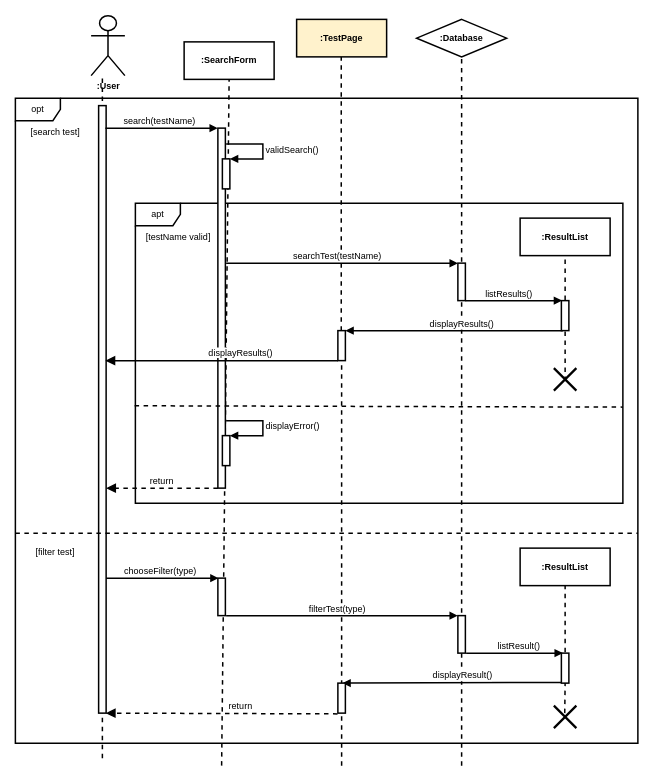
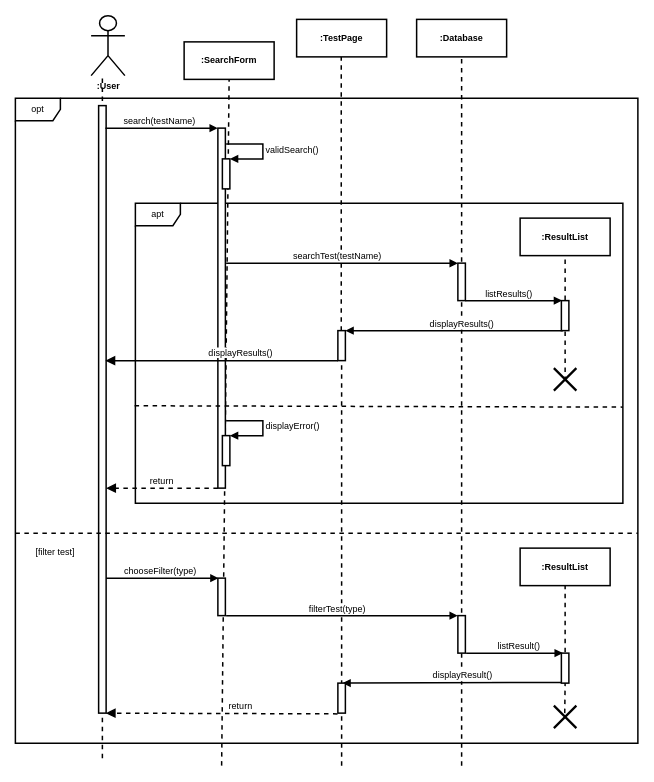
  <mxCell id="0" />
  <mxCell id="1" parent="0" />
  <mxCell id="2" value="opt" style="shape=umlFrame;whiteSpace=wrap;html=1;strokeWidth=2;" vertex="1" parent="1"><mxGeometry x="20" y="130" width="830" height="860" as="geometry" /></mxCell>
  <mxCell id="3" value="apt" style="shape=umlFrame;whiteSpace=wrap;html=1;strokeWidth=2;" vertex="1" parent="1"><mxGeometry x="180" y="270" width="650" height="400" as="geometry" /></mxCell>
  <mxCell id="4" value="" style="endArrow=none;dashed=1;html=1;rounded=0;strokeWidth=2;fontSize=12;entryX=0.5;entryY=1;entryDx=0;entryDy=0;startArrow=none;" edge="1" parent="1" source="34"><mxGeometry width="50" height="50" relative="1" as="geometry"><mxPoint x="454.5" y="710" as="sourcePoint" /><mxPoint x="454.5" y="65" as="targetPoint" /></mxGeometry></mxCell>
  <mxCell id="5" value="" style="endArrow=none;dashed=1;html=1;rounded=0;strokeWidth=2;fontSize=12;entryX=0.5;entryY=1;entryDx=0;entryDy=0;exitX=0.5;exitY=0.567;exitDx=0;exitDy=0;exitPerimeter=0;" edge="1" parent="1" source="32" target="19"><mxGeometry width="50" height="50" relative="1" as="geometry"><mxPoint x="753" y="480" as="sourcePoint" /><mxPoint x="752.5" y="330" as="targetPoint" /></mxGeometry></mxCell>
  <mxCell id="6" value="" style="endArrow=none;dashed=1;html=1;rounded=0;strokeWidth=2;fontSize=12;" edge="1" parent="1"><mxGeometry width="50" height="50" relative="1" as="geometry"><mxPoint x="136" y="1010" as="sourcePoint" /><mxPoint x="136" y="100" as="targetPoint" /></mxGeometry></mxCell>
  <mxCell id="7" value="" style="endArrow=none;dashed=1;html=1;rounded=0;strokeWidth=2;fontSize=12;entryX=0.5;entryY=1;entryDx=0;entryDy=0;" edge="1" parent="1" target="15"><mxGeometry width="50" height="50" relative="1" as="geometry"><mxPoint x="615" y="1020" as="sourcePoint" /><mxPoint x="614.5" y="100" as="targetPoint" /></mxGeometry></mxCell>
  <mxCell id="8" value="" style="endArrow=none;dashed=1;html=1;rounded=0;strokeWidth=2;fontSize=12;entryX=0.5;entryY=1;entryDx=0;entryDy=0;" edge="1" parent="1" target="12"><mxGeometry width="50" height="50" relative="1" as="geometry"><mxPoint x="295" y="1020" as="sourcePoint" /><mxPoint x="294.5" y="100" as="targetPoint" /></mxGeometry></mxCell>
  <mxCell id="9" value=":User" style="shape=umlActor;verticalLabelPosition=bottom;verticalAlign=top;html=1;outlineConnect=0;strokeWidth=2;fontStyle=1" vertex="1" parent="1"><mxGeometry x="121" y="20" width="45" height="80" as="geometry" /></mxCell>
  <mxCell id="10" value="" style="html=1;points=[];perimeter=orthogonalPerimeter;strokeWidth=2;" vertex="1" parent="1"><mxGeometry x="131" y="140" width="10" height="810" as="geometry" /></mxCell>
  <mxCell id="11" value="" style="html=1;points=[];perimeter=orthogonalPerimeter;strokeWidth=2;" vertex="1" parent="1"><mxGeometry x="290" y="170" width="10" height="480" as="geometry" /></mxCell>
  <mxCell id="12" value=":SearchForm" style="rounded=0;whiteSpace=wrap;html=1;strokeWidth=2;fontStyle=1" vertex="1" parent="1"><mxGeometry x="245" y="55" width="120" height="50" as="geometry" /></mxCell>
  <mxCell id="13" value="" style="endArrow=block;html=1;rounded=0;strokeWidth=2;endFill=1;" edge="1" parent="1"><mxGeometry width="50" height="50" relative="1" as="geometry"><mxPoint x="140" y="170" as="sourcePoint" /><mxPoint x="290" y="170" as="targetPoint" /></mxGeometry></mxCell>
  <mxCell id="14" value="search(testName)" style="edgeLabel;html=1;align=center;verticalAlign=middle;resizable=0;points=[];fontSize=12;" vertex="1" connectable="0" parent="13"><mxGeometry x="-0.047" y="-2" relative="1" as="geometry"><mxPoint y="-12" as="offset" /></mxGeometry></mxCell>
- <mxCell id="15" value=":Database" style="rhombus;whiteSpace=wrap;html=1;strokeWidth=2;fontStyle=1;" vertex="1" parent="1"><mxGeometry x="555" y="25" width="120" height="50" as="geometry" /></mxCell>
+ <mxCell id="15" value=":Database" style="rounded=0;whiteSpace=wrap;html=1;strokeWidth=2;fontStyle=1" vertex="1" parent="1"><mxGeometry x="555" y="25" width="120" height="50" as="geometry" /></mxCell>
  <mxCell id="16" value="" style="html=1;points=[];perimeter=orthogonalPerimeter;strokeWidth=2;" vertex="1" parent="1"><mxGeometry x="610" y="350" width="10" height="50" as="geometry" /></mxCell>
  <mxCell id="17" value="" style="html=1;points=[];perimeter=orthogonalPerimeter;strokeWidth=2;fontSize=12;" vertex="1" parent="1"><mxGeometry x="296" y="211" width="10" height="40" as="geometry" /></mxCell>
  <mxCell id="18" value="validSearch()" style="edgeStyle=orthogonalEdgeStyle;html=1;align=left;spacingLeft=2;endArrow=block;rounded=0;entryX=1;entryY=0;strokeWidth=2;fontSize=12;" edge="1" parent="1" target="17"><mxGeometry relative="1" as="geometry"><mxPoint x="301" y="191" as="sourcePoint" /><Array as="points"><mxPoint x="350" y="191" /><mxPoint x="350" y="211" /></Array></mxGeometry></mxCell>
  <mxCell id="19" value=":ResultList" style="rounded=0;whiteSpace=wrap;html=1;strokeWidth=2;fontStyle=1" vertex="1" parent="1"><mxGeometry x="693" y="290" width="120" height="50" as="geometry" /></mxCell>
  <mxCell id="20" value="" style="endArrow=block;html=1;rounded=0;strokeWidth=2;endFill=1;exitX=1;exitY=0.056;exitDx=0;exitDy=0;exitPerimeter=0;" edge="1" parent="1" target="16"><mxGeometry width="50" height="50" relative="1" as="geometry"><mxPoint x="301" y="350.16" as="sourcePoint" /><mxPoint x="450" y="350" as="targetPoint" /></mxGeometry></mxCell>
  <mxCell id="21" value="searchTest(testName)" style="edgeLabel;html=1;align=center;verticalAlign=middle;resizable=0;points=[];fontSize=12;" vertex="1" connectable="0" parent="20"><mxGeometry x="-0.047" y="-2" relative="1" as="geometry"><mxPoint y="-12" as="offset" /></mxGeometry></mxCell>
  <mxCell id="22" value="" style="html=1;points=[];perimeter=orthogonalPerimeter;strokeWidth=2;" vertex="1" parent="1"><mxGeometry x="748" y="400" width="10" height="40" as="geometry" /></mxCell>
  <mxCell id="23" value="" style="endArrow=block;html=1;rounded=0;strokeWidth=2;endFill=1;exitX=1;exitY=0.056;exitDx=0;exitDy=0;exitPerimeter=0;" edge="1" parent="1"><mxGeometry width="50" height="50" relative="1" as="geometry"><mxPoint x="620" y="400.16" as="sourcePoint" /><mxPoint x="749" y="400" as="targetPoint" /></mxGeometry></mxCell>
  <mxCell id="24" value="&amp;nbsp;listResults()" style="edgeLabel;html=1;align=center;verticalAlign=middle;resizable=0;points=[];fontSize=12;" vertex="1" connectable="0" parent="23"><mxGeometry x="-0.047" y="-2" relative="1" as="geometry"><mxPoint x="-6" y="-12" as="offset" /></mxGeometry></mxCell>
  <mxCell id="25" value="" style="endArrow=block;html=1;rounded=0;strokeWidth=2;endFill=1;" edge="1" parent="1" target="34"><mxGeometry width="50" height="50" relative="1" as="geometry"><mxPoint x="750" y="440" as="sourcePoint" /><mxPoint x="480" y="440" as="targetPoint" /></mxGeometry></mxCell>
  <mxCell id="26" value="displayResults()" style="edgeLabel;html=1;align=center;verticalAlign=middle;resizable=0;points=[];fontSize=12;" vertex="1" connectable="0" parent="25"><mxGeometry x="-0.047" y="-2" relative="1" as="geometry"><mxPoint x="2" y="-8" as="offset" /></mxGeometry></mxCell>
  <mxCell id="27" value="" style="html=1;points=[];perimeter=orthogonalPerimeter;strokeWidth=2;fontSize=12;" vertex="1" parent="1"><mxGeometry x="296" y="580" width="10" height="40" as="geometry" /></mxCell>
  <mxCell id="28" value="displayError()" style="edgeStyle=orthogonalEdgeStyle;html=1;align=left;spacingLeft=2;endArrow=block;rounded=0;entryX=1;entryY=0;strokeWidth=2;fontSize=12;" edge="1" parent="1" target="27"><mxGeometry relative="1" as="geometry"><mxPoint x="301" y="560" as="sourcePoint" /><Array as="points"><mxPoint x="350" y="560" /><mxPoint x="350" y="580" /></Array></mxGeometry></mxCell>
  <mxCell id="29" value="return" style="html=1;verticalAlign=bottom;endArrow=block;dashed=1;endSize=8;rounded=0;strokeWidth=2;fontSize=12;endFill=1;" edge="1" parent="1"><mxGeometry relative="1" as="geometry"><mxPoint x="290" y="650" as="sourcePoint" /><mxPoint x="141" y="650" as="targetPoint" /></mxGeometry></mxCell>
  <mxCell id="30" value="" style="endArrow=none;dashed=1;html=1;rounded=0;strokeWidth=2;fontSize=12;exitX=-0.002;exitY=0.533;exitDx=0;exitDy=0;exitPerimeter=0;" edge="1" parent="1"><mxGeometry width="50" height="50" relative="1" as="geometry"><mxPoint x="178.98" y="540.2" as="sourcePoint" /><mxPoint x="830" y="542" as="targetPoint" /></mxGeometry></mxCell>
- <mxCell id="31" value="[testName valid]" style="text;html=1;strokeColor=none;fillColor=none;align=center;verticalAlign=middle;whiteSpace=wrap;rounded=0;strokeWidth=2;fontSize=12;" vertex="1" parent="1"><mxGeometry x="190" y="300" width="95" height="30" as="geometry" /></mxCell>
  <mxCell id="32" value="" style="shape=umlDestroy;whiteSpace=wrap;html=1;strokeWidth=3;fontSize=12;" vertex="1" parent="1"><mxGeometry x="738" y="490" width="30" height="30" as="geometry" /></mxCell>
- <mxCell id="33" value=":TestPage" style="rounded=0;whiteSpace=wrap;html=1;strokeWidth=2;fontStyle=1;fillColor=#fff2cc;" vertex="1" parent="1"><mxGeometry x="395" y="25" width="120" height="50" as="geometry" /></mxCell>
+ <mxCell id="33" value=":TestPage" style="rounded=0;whiteSpace=wrap;html=1;strokeWidth=2;fontStyle=1" vertex="1" parent="1"><mxGeometry x="395" y="25" width="120" height="50" as="geometry" /></mxCell>
  <mxCell id="34" value="" style="html=1;points=[];perimeter=orthogonalPerimeter;strokeWidth=2;" vertex="1" parent="1"><mxGeometry x="450" y="440" width="10" height="40" as="geometry" /></mxCell>
  <mxCell id="35" value="" style="endArrow=none;dashed=1;html=1;rounded=0;strokeWidth=2;fontSize=12;entryX=0.5;entryY=1;entryDx=0;entryDy=0;" edge="1" parent="1" target="34"><mxGeometry width="50" height="50" relative="1" as="geometry"><mxPoint x="455" y="1020" as="sourcePoint" /><mxPoint x="454.5" y="65" as="targetPoint" /></mxGeometry></mxCell>
  <mxCell id="36" value="displayResults()" style="html=1;verticalAlign=bottom;endArrow=block;endSize=8;rounded=0;strokeWidth=2;fontSize=12;endFill=1;exitX=0;exitY=1;exitDx=0;exitDy=0;exitPerimeter=0;" edge="1" parent="1" source="34"><mxGeometry x="-0.159" y="-1" relative="1" as="geometry"><mxPoint x="290" y="469" as="sourcePoint" /><mxPoint x="140" y="480" as="targetPoint" /><mxPoint as="offset" /></mxGeometry></mxCell>
- <mxCell id="37" value="[search test]" style="text;html=1;strokeColor=none;fillColor=none;align=center;verticalAlign=middle;whiteSpace=wrap;rounded=0;strokeWidth=2;fontSize=12;" vertex="1" parent="1"><mxGeometry x="26" y="160" width="95" height="30" as="geometry" /></mxCell>
  <mxCell id="38" value="" style="endArrow=none;dashed=1;html=1;rounded=0;strokeWidth=2;fontSize=12;" edge="1" parent="1"><mxGeometry width="50" height="50" relative="1" as="geometry"><mxPoint x="20" y="710" as="sourcePoint" /><mxPoint x="850" y="710" as="targetPoint" /></mxGeometry></mxCell>
  <mxCell id="39" value="" style="endArrow=block;html=1;rounded=0;strokeWidth=2;endFill=1;" edge="1" parent="1"><mxGeometry width="50" height="50" relative="1" as="geometry"><mxPoint x="141" y="770" as="sourcePoint" /><mxPoint x="291" y="770" as="targetPoint" /></mxGeometry></mxCell>
  <mxCell id="40" value="chooseFilter(type)" style="edgeLabel;html=1;align=center;verticalAlign=middle;resizable=0;points=[];fontSize=12;" vertex="1" connectable="0" parent="39"><mxGeometry x="-0.047" y="-2" relative="1" as="geometry"><mxPoint y="-12" as="offset" /></mxGeometry></mxCell>
  <mxCell id="41" value="" style="html=1;points=[];perimeter=orthogonalPerimeter;strokeWidth=2;" vertex="1" parent="1"><mxGeometry x="290" y="770" width="10" height="50" as="geometry" /></mxCell>
  <mxCell id="42" value="" style="endArrow=block;html=1;rounded=0;strokeWidth=2;endFill=1;exitX=1;exitY=0.056;exitDx=0;exitDy=0;exitPerimeter=0;" edge="1" parent="1"><mxGeometry width="50" height="50" relative="1" as="geometry"><mxPoint x="301" y="820" as="sourcePoint" /><mxPoint x="610" y="820" as="targetPoint" /></mxGeometry></mxCell>
  <mxCell id="43" value="filterTest(type)" style="edgeLabel;html=1;align=center;verticalAlign=middle;resizable=0;points=[];fontSize=12;" vertex="1" connectable="0" parent="42"><mxGeometry x="-0.047" y="-2" relative="1" as="geometry"><mxPoint y="-12" as="offset" /></mxGeometry></mxCell>
  <mxCell id="44" value="" style="html=1;points=[];perimeter=orthogonalPerimeter;strokeWidth=2;" vertex="1" parent="1"><mxGeometry x="610" y="820" width="10" height="50" as="geometry" /></mxCell>
  <mxCell id="45" value=":ResultList" style="rounded=0;whiteSpace=wrap;html=1;strokeWidth=2;fontStyle=1" vertex="1" parent="1"><mxGeometry x="693" y="730" width="120" height="50" as="geometry" /></mxCell>
  <mxCell id="46" value="" style="endArrow=block;html=1;rounded=0;strokeWidth=2;endFill=1;exitX=1;exitY=0.056;exitDx=0;exitDy=0;exitPerimeter=0;" edge="1" parent="1"><mxGeometry width="50" height="50" relative="1" as="geometry"><mxPoint x="621" y="870.16" as="sourcePoint" /><mxPoint x="750" y="870" as="targetPoint" /></mxGeometry></mxCell>
  <mxCell id="47" value="listResult()" style="edgeLabel;html=1;align=center;verticalAlign=middle;resizable=0;points=[];fontSize=12;" vertex="1" connectable="0" parent="46"><mxGeometry x="-0.047" y="-2" relative="1" as="geometry"><mxPoint x="8" y="-12" as="offset" /></mxGeometry></mxCell>
  <mxCell id="48" value="" style="endArrow=block;html=1;rounded=0;strokeWidth=2;endFill=1;exitX=0.85;exitY=0.975;exitDx=0;exitDy=0;exitPerimeter=0;" edge="1" parent="1" source="55"><mxGeometry width="50" height="50" relative="1" as="geometry"><mxPoint x="766" y="910" as="sourcePoint" /><mxPoint x="456" y="910" as="targetPoint" /></mxGeometry></mxCell>
  <mxCell id="49" value="displayResult()" style="edgeLabel;html=1;align=center;verticalAlign=middle;resizable=0;points=[];fontSize=12;" vertex="1" connectable="0" parent="48"><mxGeometry x="-0.047" y="-2" relative="1" as="geometry"><mxPoint x="2" y="-8" as="offset" /></mxGeometry></mxCell>
  <mxCell id="50" value="" style="html=1;points=[];perimeter=orthogonalPerimeter;strokeWidth=2;" vertex="1" parent="1"><mxGeometry x="450" y="910" width="10" height="40" as="geometry" /></mxCell>
  <mxCell id="51" value="return" style="html=1;verticalAlign=bottom;endArrow=block;dashed=1;endSize=8;rounded=0;strokeWidth=2;fontSize=12;endFill=1;exitX=0;exitY=1;exitDx=0;exitDy=0;exitPerimeter=0;" edge="1" parent="1"><mxGeometry x="-0.159" y="-1" relative="1" as="geometry"><mxPoint x="449.5" y="951" as="sourcePoint" /><mxPoint x="140.5" y="950" as="targetPoint" /><mxPoint as="offset" /></mxGeometry></mxCell>
  <mxCell id="52" value="" style="endArrow=none;dashed=1;html=1;rounded=0;strokeWidth=2;fontSize=12;entryX=0.5;entryY=1;entryDx=0;entryDy=0;exitX=0.5;exitY=0.567;exitDx=0;exitDy=0;exitPerimeter=0;startArrow=none;" edge="1" parent="1" source="55" target="45"><mxGeometry width="50" height="50" relative="1" as="geometry"><mxPoint x="752.5" y="950" as="sourcePoint" /><mxPoint x="752.5" y="782.99" as="targetPoint" /></mxGeometry></mxCell>
  <mxCell id="53" value="" style="shape=umlDestroy;whiteSpace=wrap;html=1;strokeWidth=3;fontSize=12;" vertex="1" parent="1"><mxGeometry x="738" y="940" width="30" height="30" as="geometry" /></mxCell>
  <mxCell id="54" value="[filter test]" style="text;html=1;strokeColor=none;fillColor=none;align=center;verticalAlign=middle;whiteSpace=wrap;rounded=0;strokeWidth=2;fontSize=12;" vertex="1" parent="1"><mxGeometry x="26" y="720" width="95" height="30" as="geometry" /></mxCell>
  <mxCell id="55" value="" style="html=1;points=[];perimeter=orthogonalPerimeter;strokeWidth=2;" vertex="1" parent="1"><mxGeometry x="748" y="870" width="10" height="40" as="geometry" /></mxCell>
  <mxCell id="56" value="" style="endArrow=none;dashed=1;html=1;rounded=0;strokeWidth=2;fontSize=12;entryX=0.5;entryY=1;entryDx=0;entryDy=0;exitX=0.5;exitY=0.567;exitDx=0;exitDy=0;exitPerimeter=0;" edge="1" parent="1" target="55"><mxGeometry width="50" height="50" relative="1" as="geometry"><mxPoint x="752.5" y="950" as="sourcePoint" /><mxPoint x="752.5" y="782.99" as="targetPoint" /></mxGeometry></mxCell>
